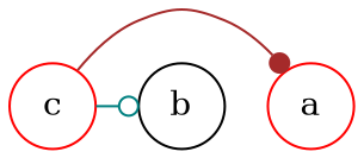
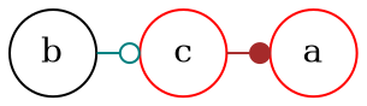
  digraph {
    node [color=red shape=circle]
    a
    c
    b [color=""]
    subgraph sub_1 {
      rank=same
      a
      c
      b
    }
    c -> a [arrowhead=dot color=brown]
-   c -> b [arrowhead=odot color=teal]
+   b -> c [arrowhead=odot color=teal]
  }
